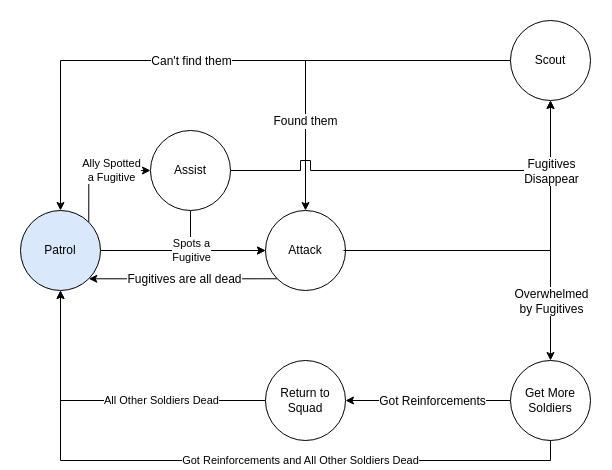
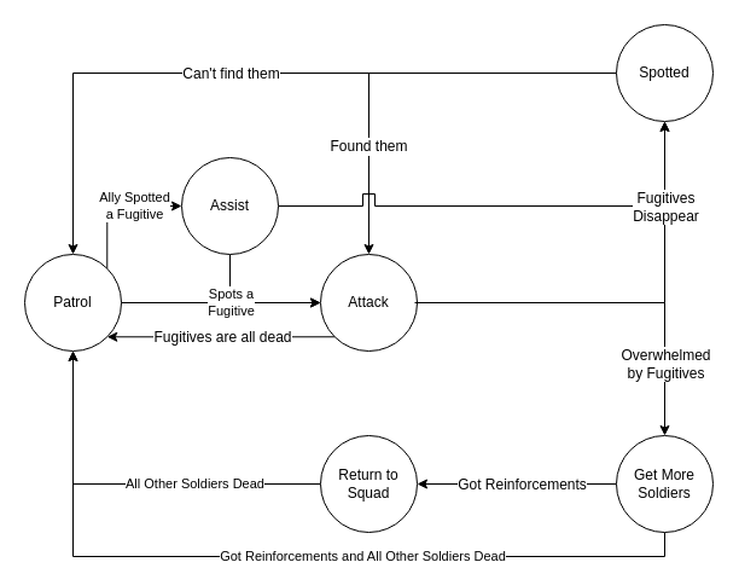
  <mxCell id="0" />
  <mxCell id="1" parent="0" />
  <mxCell id="2" value="Ally Spotted&lt;br&gt;a Fugitive" style="edgeStyle=orthogonalEdgeStyle;rounded=0;orthogonalLoop=1;jettySize=auto;html=1;exitX=1;exitY=0;exitDx=0;exitDy=0;entryX=0;entryY=0.5;entryDx=0;entryDy=0;" edge="1" parent="1" source="3" target="23"><mxGeometry x="-0.088" y="-22" relative="1" as="geometry"><Array as="points"><mxPoint x="88" y="170" /></Array><mxPoint x="22" y="-22" as="offset" /></mxGeometry></mxCell>
- <mxCell id="3" value="Patrol" style="ellipse;whiteSpace=wrap;html=1;aspect=fixed;fillColor=#dae8fc;" parent="1" vertex="1"><mxGeometry x="20" y="210" width="80" height="80" as="geometry" /></mxCell>
+ <mxCell id="3" value="Patrol" style="ellipse;whiteSpace=wrap;html=1;aspect=fixed;" parent="1" vertex="1"><mxGeometry x="20" y="210" width="80" height="80" as="geometry" /></mxCell>
  <mxCell id="4" style="edgeStyle=orthogonalEdgeStyle;rounded=0;orthogonalLoop=1;jettySize=auto;html=1;entryX=1;entryY=1;entryDx=0;entryDy=0;exitX=0;exitY=1;exitDx=0;exitDy=0;" parent="1" source="8" target="3" edge="1"><mxGeometry relative="1" as="geometry"><mxPoint x="41" y="230" as="targetPoint" /><Array as="points"><mxPoint x="150" y="278" /><mxPoint x="150" y="278" /></Array></mxGeometry></mxCell>
  <mxCell id="5" value="&lt;span&gt;Fugitives are all dead&lt;/span&gt;" style="text;html=1;resizable=0;points=[];align=center;verticalAlign=middle;labelBackgroundColor=#ffffff;" parent="4" vertex="1" connectable="0"><mxGeometry x="0.04" y="-25" relative="1" as="geometry"><mxPoint x="5" y="25" as="offset" /></mxGeometry></mxCell>
  <mxCell id="6" style="edgeStyle=orthogonalEdgeStyle;rounded=0;orthogonalLoop=1;jettySize=auto;html=1;entryX=0.5;entryY=0;entryDx=0;entryDy=0;" parent="1" source="8" target="17" edge="1"><mxGeometry relative="1" as="geometry"><Array as="points"><mxPoint x="550" y="250" /><mxPoint x="550" y="290" /></Array></mxGeometry></mxCell>
  <mxCell id="7" value="Overwhelmed&lt;br&gt;by Fugitives" style="text;html=1;resizable=0;points=[];align=center;verticalAlign=middle;labelBackgroundColor=#ffffff;" parent="6" vertex="1" connectable="0"><mxGeometry x="0.641" y="1" relative="1" as="geometry"><mxPoint x="-1" y="-3" as="offset" /></mxGeometry></mxCell>
  <mxCell id="8" value="Attack" style="ellipse;whiteSpace=wrap;html=1;aspect=fixed;" parent="1" vertex="1"><mxGeometry x="265" y="210" width="80" height="80" as="geometry" /></mxCell>
  <mxCell id="9" style="edgeStyle=orthogonalEdgeStyle;rounded=0;orthogonalLoop=1;jettySize=auto;html=1;entryX=0.5;entryY=0;entryDx=0;entryDy=0;" parent="1" source="13" target="3" edge="1"><mxGeometry relative="1" as="geometry"><Array as="points"><mxPoint x="550" y="60" /><mxPoint x="60" y="60" /></Array></mxGeometry></mxCell>
  <mxCell id="10" value="Can't find them" style="text;html=1;resizable=0;points=[];align=center;verticalAlign=middle;labelBackgroundColor=#ffffff;" parent="9" vertex="1" connectable="0"><mxGeometry x="-0.32" y="-1" relative="1" as="geometry"><mxPoint x="-116" y="1" as="offset" /></mxGeometry></mxCell>
  <mxCell id="11" style="edgeStyle=orthogonalEdgeStyle;rounded=0;orthogonalLoop=1;jettySize=auto;html=1;entryX=0.5;entryY=0;entryDx=0;entryDy=0;" parent="1" source="13" target="8" edge="1"><mxGeometry relative="1" as="geometry" /></mxCell>
  <mxCell id="12" value="Found them" style="text;html=1;resizable=0;points=[];align=center;verticalAlign=middle;labelBackgroundColor=#ffffff;" parent="11" vertex="1" connectable="0"><mxGeometry x="-0.138" y="-27" relative="1" as="geometry"><mxPoint x="-53" y="87" as="offset" /></mxGeometry></mxCell>
- <mxCell id="13" value="Scout" style="ellipse;whiteSpace=wrap;html=1;aspect=fixed;" parent="1" vertex="1"><mxGeometry x="510" y="20" width="80" height="80" as="geometry" /></mxCell>
+ <mxCell id="13" value="Spotted" style="ellipse;whiteSpace=wrap;html=1;aspect=fixed;" parent="1" vertex="1"><mxGeometry x="510" y="20" width="80" height="80" as="geometry" /></mxCell>
  <mxCell id="14" style="edgeStyle=orthogonalEdgeStyle;rounded=0;orthogonalLoop=1;jettySize=auto;html=1;entryX=1;entryY=0.5;entryDx=0;entryDy=0;exitX=0;exitY=0.5;exitDx=0;exitDy=0;" parent="1" source="17" target="19" edge="1"><mxGeometry relative="1" as="geometry"><Array as="points" /></mxGeometry></mxCell>
  <mxCell id="15" value="Got Reinforcements" style="text;html=1;resizable=0;points=[];align=center;verticalAlign=middle;labelBackgroundColor=#ffffff;" parent="14" vertex="1" connectable="0"><mxGeometry x="0.273" relative="1" as="geometry"><mxPoint x="26" as="offset" /></mxGeometry></mxCell>
  <mxCell id="16" value="Got Reinforcements and All Other Soldiers Dead" style="edgeStyle=orthogonalEdgeStyle;rounded=0;orthogonalLoop=1;jettySize=auto;html=1;exitX=0.5;exitY=1;exitDx=0;exitDy=0;" edge="1" parent="1" source="17" target="3"><mxGeometry x="-0.206" relative="1" as="geometry"><mxPoint as="offset" /></mxGeometry></mxCell>
  <mxCell id="17" value="Get More Soldiers" style="ellipse;whiteSpace=wrap;html=1;aspect=fixed;" parent="1" vertex="1"><mxGeometry x="510" y="360" width="80" height="80" as="geometry" /></mxCell>
  <mxCell id="18" value="All Other Soldiers Dead" style="edgeStyle=orthogonalEdgeStyle;rounded=0;orthogonalLoop=1;jettySize=auto;html=1;exitX=0;exitY=0.5;exitDx=0;exitDy=0;entryX=0.5;entryY=1;entryDx=0;entryDy=0;" edge="1" parent="1" source="19" target="3"><mxGeometry x="-0.342" relative="1" as="geometry"><mxPoint as="offset" /></mxGeometry></mxCell>
  <mxCell id="19" value="Return to Squad" style="ellipse;whiteSpace=wrap;html=1;aspect=fixed;" parent="1" vertex="1"><mxGeometry x="265" y="360" width="80" height="80" as="geometry" /></mxCell>
  <mxCell id="20" style="edgeStyle=orthogonalEdgeStyle;rounded=0;orthogonalLoop=1;jettySize=auto;html=1;exitX=1;exitY=0.5;exitDx=0;exitDy=0;entryX=0;entryY=0.5;entryDx=0;entryDy=0;" parent="1" source="3" target="8" edge="1"><mxGeometry relative="1" as="geometry"><mxPoint x="41" y="220" as="sourcePoint" /><mxPoint x="280" y="220" as="targetPoint" /><Array as="points" /></mxGeometry></mxCell>
  <mxCell id="21" value="Spots a &lt;br&gt;Fugitive&lt;br&gt;" style="edgeStyle=orthogonalEdgeStyle;rounded=0;orthogonalLoop=1;jettySize=auto;html=1;exitX=0.5;exitY=1;exitDx=0;exitDy=0;entryX=0;entryY=0.5;entryDx=0;entryDy=0;" edge="1" parent="1" source="23" target="8"><mxGeometry x="-0.292" relative="1" as="geometry"><mxPoint x="260" y="250" as="targetPoint" /><Array as="points"><mxPoint x="190" y="250" /></Array><mxPoint as="offset" /></mxGeometry></mxCell>
  <mxCell id="22" style="edgeStyle=orthogonalEdgeStyle;rounded=0;orthogonalLoop=1;jettySize=auto;html=1;entryX=0.5;entryY=1;entryDx=0;entryDy=0;" edge="1" parent="1" source="23" target="13"><mxGeometry relative="1" as="geometry"><Array as="points"><mxPoint x="300" y="170" /><mxPoint x="300" y="160" /><mxPoint x="310" y="160" /><mxPoint x="310" y="170" /><mxPoint x="550" y="170" /></Array></mxGeometry></mxCell>
  <mxCell id="23" value="Assist" style="ellipse;whiteSpace=wrap;html=1;aspect=fixed;" vertex="1" parent="1"><mxGeometry x="150" y="130" width="80" height="80" as="geometry" /></mxCell>
  <mxCell id="24" style="edgeStyle=orthogonalEdgeStyle;rounded=0;orthogonalLoop=1;jettySize=auto;html=1;entryX=0.5;entryY=1;entryDx=0;entryDy=0;exitX=1;exitY=0.5;exitDx=0;exitDy=0;" edge="1" parent="1"><mxGeometry relative="1" as="geometry"><Array as="points"><mxPoint x="550" y="250" /><mxPoint x="550" y="180" /></Array><mxPoint x="343" y="250" as="sourcePoint" /><mxPoint x="550" y="100" as="targetPoint" /></mxGeometry></mxCell>
  <mxCell id="25" value="Fugitives &lt;br&gt;Disappear" style="text;html=1;resizable=0;points=[];align=center;verticalAlign=middle;labelBackgroundColor=#ffffff;" vertex="1" connectable="0" parent="24"><mxGeometry x="-0.164" y="-3" relative="1" as="geometry"><mxPoint x="58" y="-83" as="offset" /></mxGeometry></mxCell>
